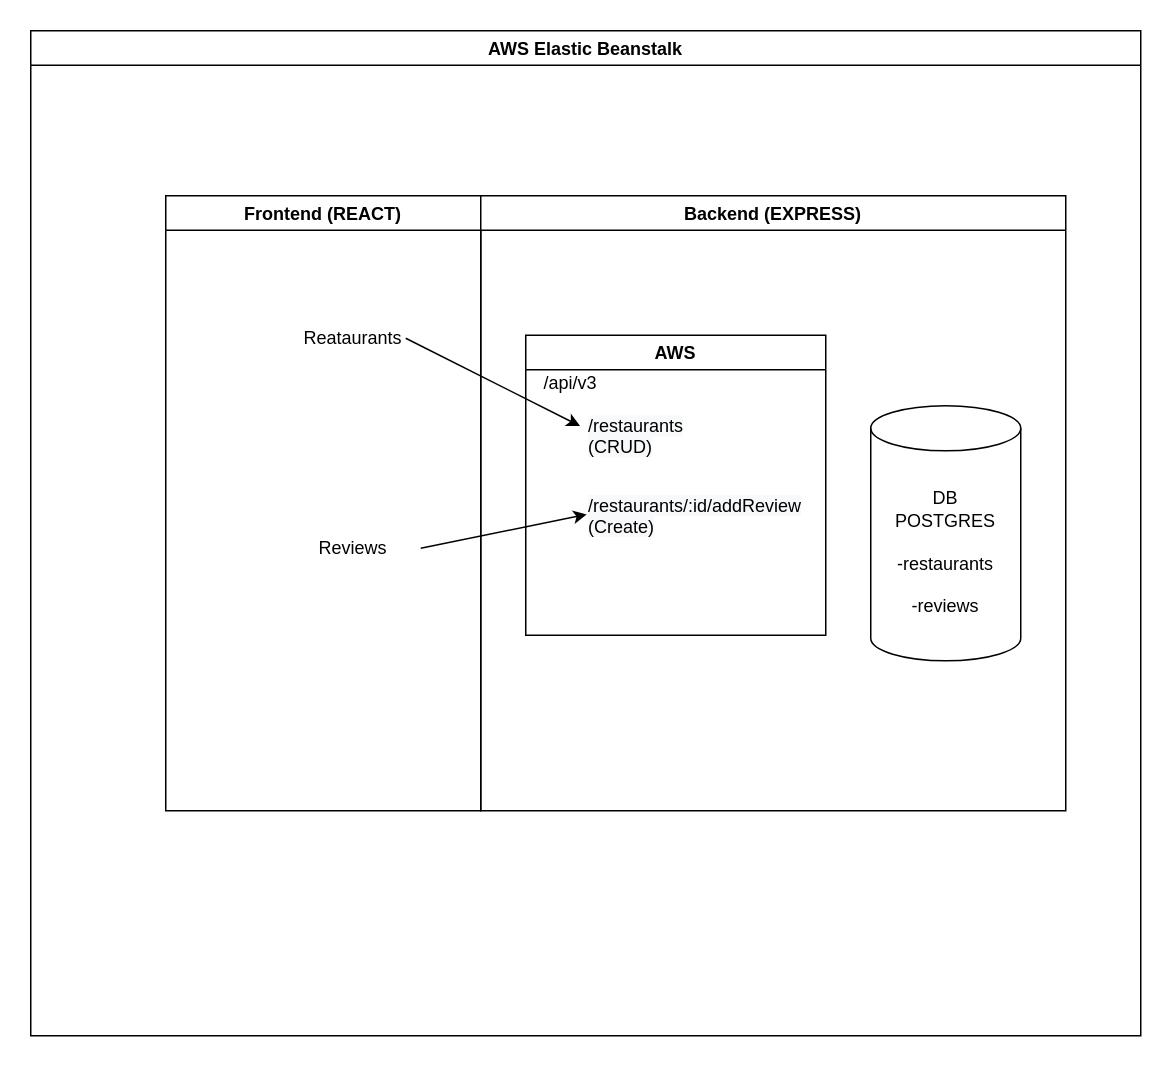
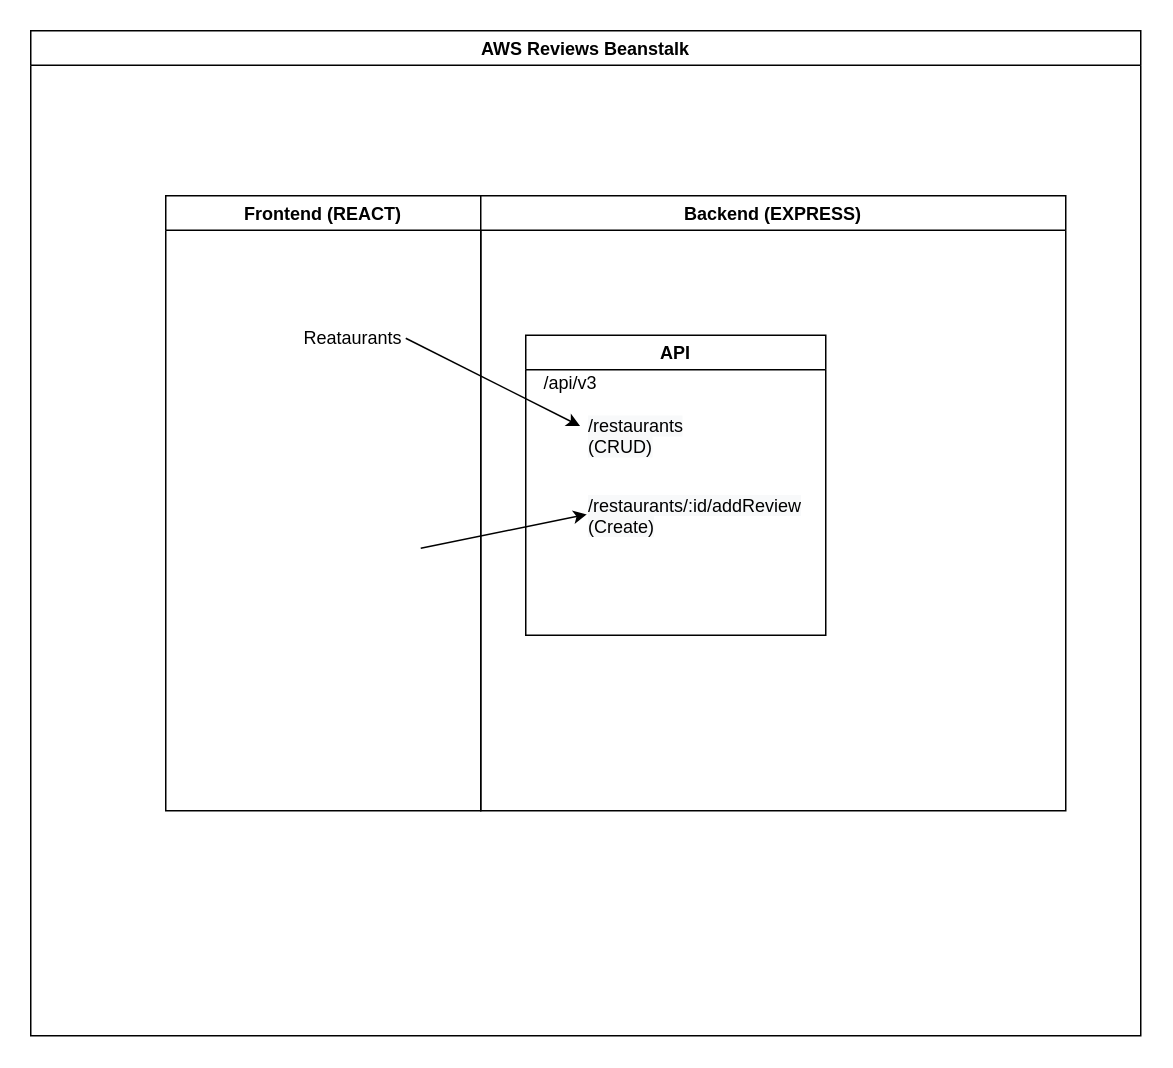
  <mxCell id="0" />
  <mxCell id="1" parent="0" />
  <mxCell id="2" value="Frontend (REACT)" style="swimlane;" vertex="1" parent="1"><mxGeometry x="110" y="130" width="210" height="410" as="geometry" /></mxCell>
  <mxCell id="3" value="Backend (EXPRESS)" style="swimlane;" vertex="1" parent="1"><mxGeometry x="320" y="130" width="390" height="410" as="geometry" /></mxCell>
- <mxCell id="4" value="AWS Elastic Beanstalk" style="swimlane;" vertex="1" parent="1"><mxGeometry x="20" y="20" width="740" height="670" as="geometry" /></mxCell>
- <mxCell id="5" value="DB&lt;br&gt;POSTGRES&lt;br&gt;&lt;br&gt;-restaurants&lt;br&gt;&lt;br&gt;-reviews" style="shape=cylinder3;whiteSpace=wrap;html=1;boundedLbl=1;backgroundOutline=1;size=15;" vertex="1" parent="4"><mxGeometry x="560" y="250" width="100" height="170" as="geometry" /></mxCell>
+ <mxCell id="4" value="AWS Reviews Beanstalk" style="swimlane;" vertex="1" parent="1"><mxGeometry x="20" y="20" width="740" height="670" as="geometry" /></mxCell>
  <mxCell id="6" value="Reataurants" style="text;html=1;strokeColor=none;fillColor=none;align=center;verticalAlign=middle;whiteSpace=wrap;rounded=0;" vertex="1" parent="4"><mxGeometry x="170" y="190" width="90" height="30" as="geometry" /></mxCell>
  <mxCell id="7" value="&lt;span style=&quot;color: rgb(0 , 0 , 0) ; font-family: &amp;#34;helvetica&amp;#34; ; font-size: 12px ; font-style: normal ; font-weight: 400 ; letter-spacing: normal ; text-align: center ; text-indent: 0px ; text-transform: none ; word-spacing: 0px ; background-color: rgb(248 , 249 , 250) ; display: inline ; float: none&quot;&gt;/restaurants (CRUD)&lt;/span&gt;" style="text;whiteSpace=wrap;html=1;" vertex="1" parent="4"><mxGeometry x="370" y="250" width="90" height="30" as="geometry" /></mxCell>
- <mxCell id="8" value="AWS" style="swimlane;" vertex="1" parent="4"><mxGeometry x="330" y="203" width="200" height="200" as="geometry" /></mxCell>
+ <mxCell id="8" value="API" style="swimlane;" vertex="1" parent="4"><mxGeometry x="330" y="203" width="200" height="200" as="geometry" /></mxCell>
  <mxCell id="9" value="/api/v3" style="text;html=1;strokeColor=none;fillColor=none;align=center;verticalAlign=middle;whiteSpace=wrap;rounded=0;" vertex="1" parent="8"><mxGeometry x="-20" y="17" width="100" height="30" as="geometry" /></mxCell>
  <mxCell id="10" value="&lt;span style=&quot;color: rgb(0 , 0 , 0) ; font-family: &amp;#34;helvetica&amp;#34; ; font-size: 12px ; font-style: normal ; font-weight: 400 ; letter-spacing: normal ; text-align: center ; text-indent: 0px ; text-transform: none ; word-spacing: 0px ; background-color: rgb(248 , 249 , 250) ; display: inline ; float: none&quot;&gt;/restaurants/:id/addReview (Create)&lt;/span&gt;" style="text;whiteSpace=wrap;html=1;" vertex="1" parent="8"><mxGeometry x="40" y="100" width="140" height="30" as="geometry" /></mxCell>
  <mxCell id="11" style="rounded=0;orthogonalLoop=1;jettySize=auto;html=1;entryX=0.005;entryY=0.648;entryDx=0;entryDy=0;entryPerimeter=0;" edge="1" parent="4" target="10"><mxGeometry relative="1" as="geometry"><mxPoint x="260" y="345" as="sourcePoint" /></mxGeometry></mxCell>
- <mxCell id="12" value="Reviews" style="text;html=1;strokeColor=none;fillColor=none;align=center;verticalAlign=middle;whiteSpace=wrap;rounded=0;" vertex="1" parent="4"><mxGeometry x="170" y="330" width="90" height="30" as="geometry" /></mxCell>
  <mxCell id="13" style="rounded=0;orthogonalLoop=1;jettySize=auto;html=1;entryX=-0.042;entryY=0.45;entryDx=0;entryDy=0;entryPerimeter=0;" edge="1" parent="1" target="7"><mxGeometry relative="1" as="geometry"><mxPoint x="360" y="225" as="targetPoint" /><mxPoint x="270" y="225" as="sourcePoint" /></mxGeometry></mxCell>
